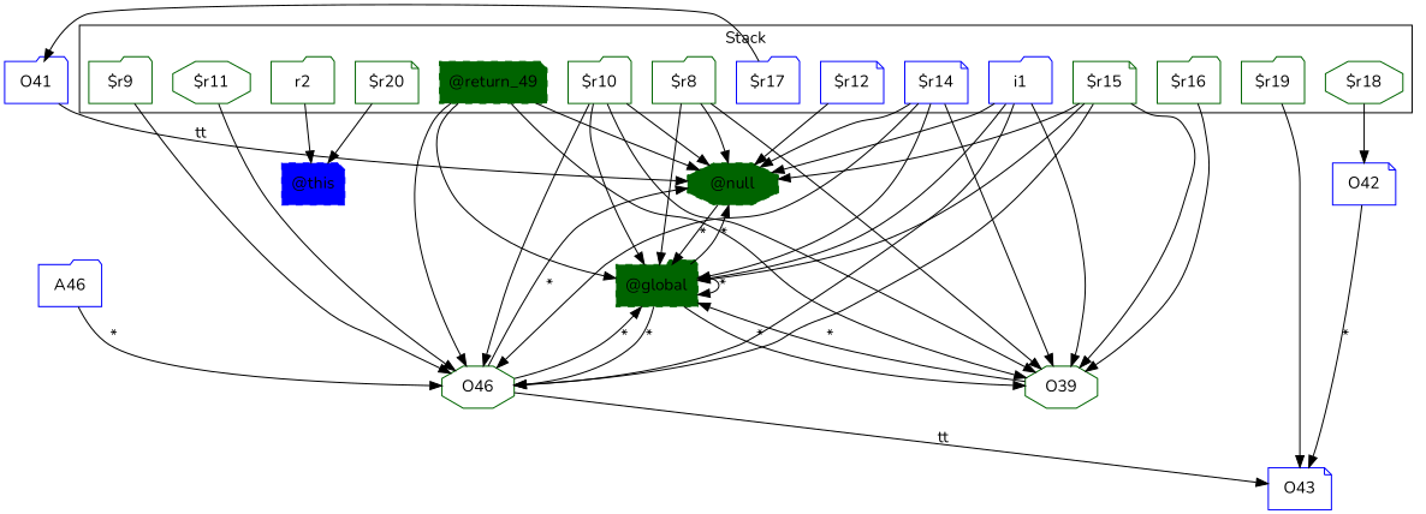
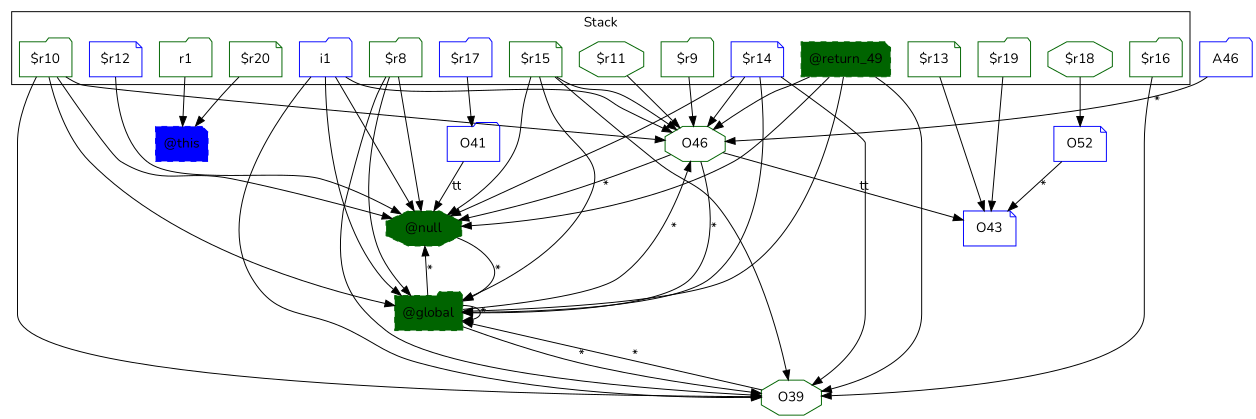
  digraph {
    fontname=Nunito
    rankDir=LR
    node [color=darkgreen fontname=Nunito shape=folder]
    edge [fontname=Nunito]
    "$r20" [shape=note]
+   "$r13" [shape=note]
    "$r12" [color=blue shape=note]
    "$r11" [shape=octagon]
    "$r10"
    "$r9"
    n7 [color=blue label=i1]
    "$r8"
-   r1 [label=r2]
+   r1
    "@return_49" [shape=note style="filled,dashed"]
    "$r17" [color=blue]
    "$r16"
    "$r15" [shape=note]
    "$r14" [color=blue shape=note]
    "$r19"
    "$r18" [shape=octagon]
    "@this" [color=blue shape=note style="filled,dashed"]
    O43 [color=blue shape=note]
    "@null" [shape=octagon style="filled,dashed"]
    O46 [shape=octagon]
    O39 [shape=octagon]
    "@global" [style="filled,dashed"]
    O41 [color=blue]
-   O42 [color=blue shape=note]
+   O42 [color=blue shape=note label=O52]
    A46 [color=blue]
    subgraph cluster_1 {
      label=Stack
      "$r20"
+     "$r13"
      "$r12"
      "$r11"
      "$r10"
      "$r9"
      n7
      "$r8"
      r1
      "@return_49"
      "$r17"
      "$r16"
      "$r15"
      "$r14"
      "$r19"
      "$r18"
    }
    "$r20" -> "@this"
+   "$r13" -> O43
    "$r12" -> "@null"
    "$r11" -> O46
    "$r10" -> "@null"
    "$r10" -> O46
    "$r10" -> O39
    "$r10" -> "@global"
    "$r9" -> O46
    n7 -> "@null"
    n7 -> O46
    n7 -> O39
    n7 -> "@global"
    "$r8" -> "@null"
    "$r8" -> O39
    "$r8" -> "@global"
    r1 -> "@this"
    "@return_49" -> "@null"
    "@return_49" -> O46
    "@return_49" -> O39
    "@return_49" -> "@global"
    "$r17" -> O41
    "$r16" -> O39
    "$r15" -> "@null"
    "$r15" -> O46
    "$r15" -> O39
    "$r15" -> "@global"
    "$r14" -> "@null"
    "$r14" -> O46
    "$r14" -> O39
    "$r14" -> "@global"
    "$r19" -> O43
    "$r18" -> O42
    "@null" -> "@global" [label="*" weight=0.2]
    O46 -> O43 [label=tt weight=0.2]
    O46 -> "@null" [label="*" weight=0.2]
    O46 -> "@global" [label="*" weight=0.2]
    O39 -> "@global" [label="*" weight=0.2]
    "@global" -> "@null" [label="*" weight=0.2]
    "@global" -> O46 [label="*" weight=0.2]
    "@global" -> O39 [label="*" weight=0.2]
    "@global" -> "@global" [label="*" weight=0.2]
    O41 -> "@null" [label=tt weight=0.2]
    O42 -> O43 [label="*" weight=0.2]
    A46 -> O46 [label="*" weight=0.2]
  }
